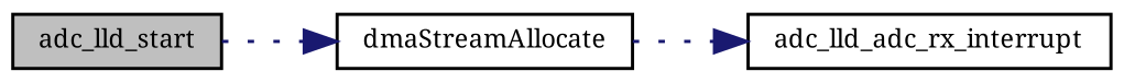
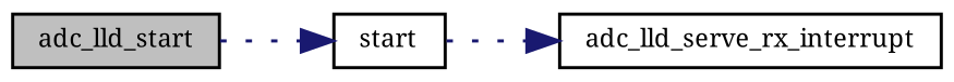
  digraph {
    fontname="Noto Serif"
    rankdir=LR
    node [color=black fontname="Noto Serif" fontsize=8 shape=record]
    edge [color=midnightblue fontname="Noto Serif" fontsize=8 labelfontname=Helvetica labelfontsize=8 style=dotted]
    n1 [fillcolor=grey75 fontcolor=black height=0.2 label=adc_lld_start style=filled width=0.4]
-   n2 [height=0.2 label=dmaStreamAllocate width=0.4]
-   n3 [height=0.2 label=adc_lld_adc_rx_interrupt width=0.4]
+   n2 [height=0.2 label=start width=0.4]
+   n3 [height=0.2 label=adc_lld_serve_rx_interrupt width=0.4]
    n1 -> n2
    n2 -> n3
  }
